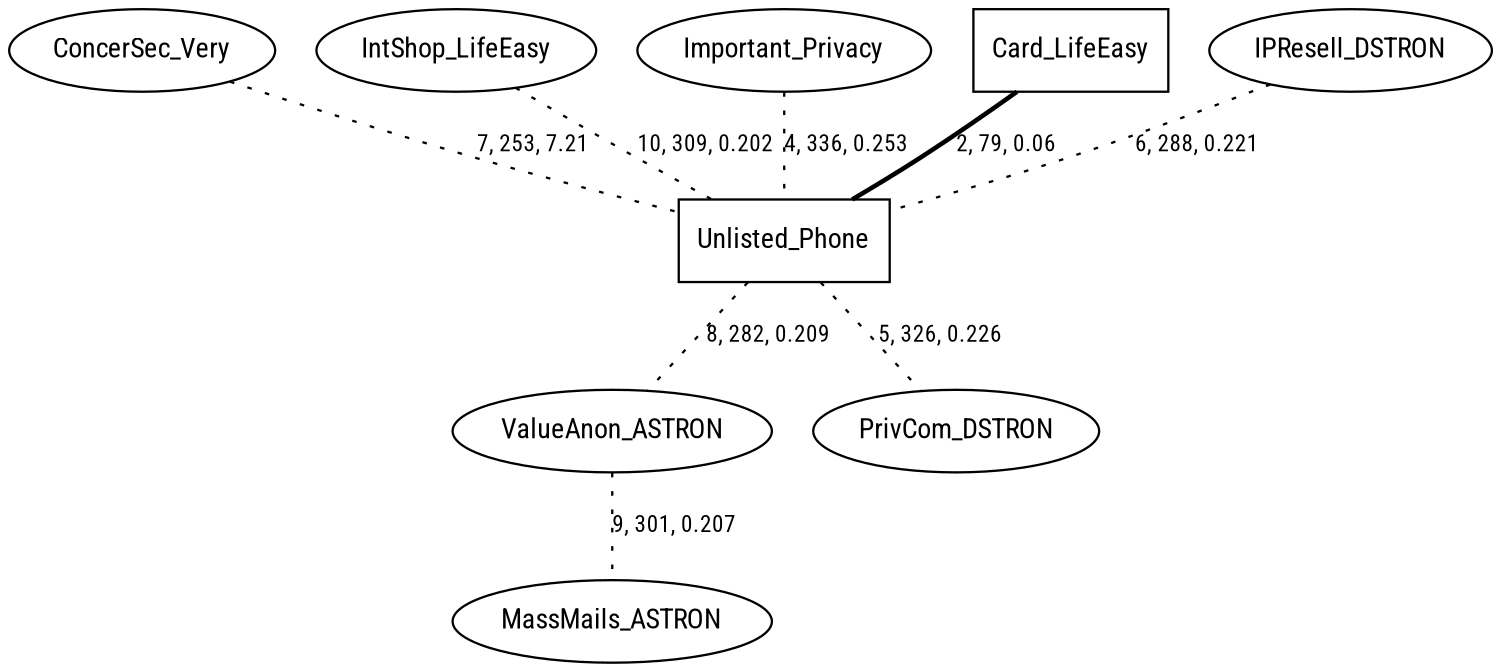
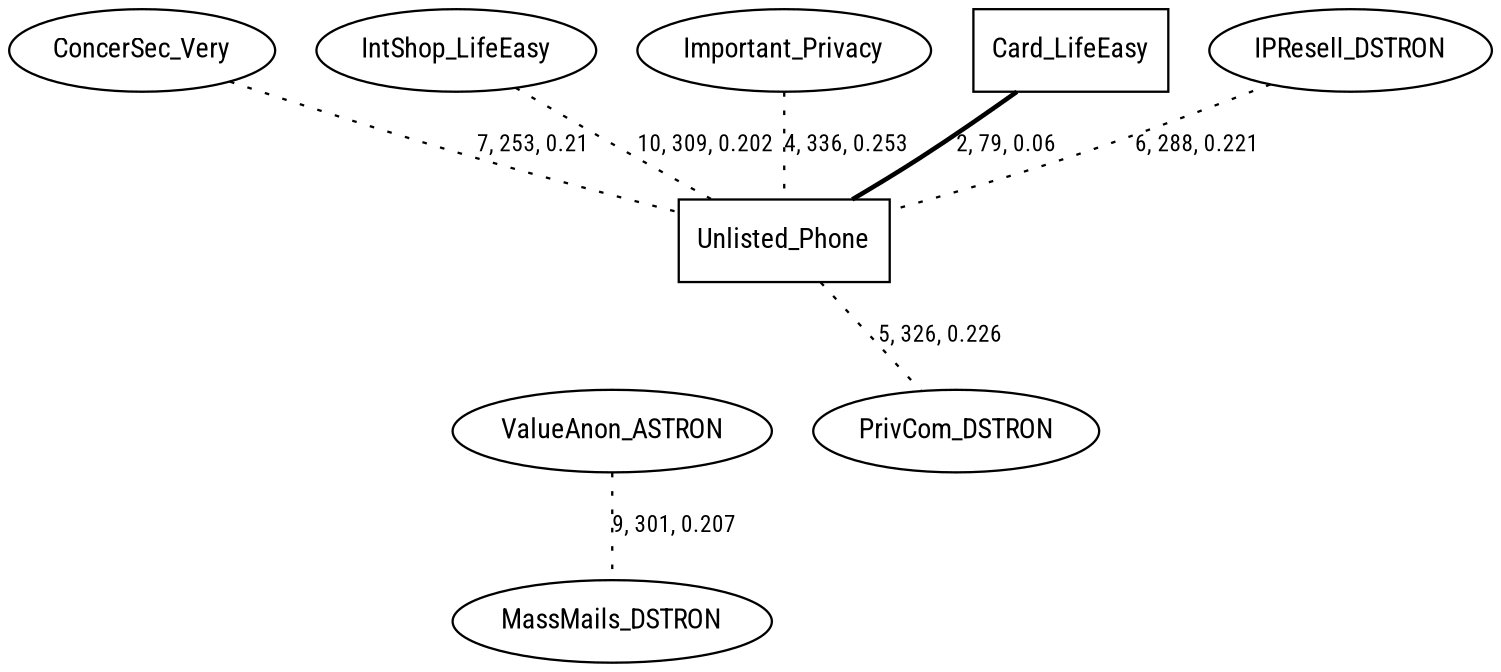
  graph {
    fontname="Roboto Condensed"
    node [fontname="Roboto Condensed" fontsize=12]
    edge [fontname="Roboto Condensed" fontsize=10 style=dotted]
-   n1 [label=MassMails_ASTRON]
+   n1 [label=MassMails_DSTRON]
    n2 [label=ConcerSec_Very]
    n3 [label=Unlisted_Phone shape=box]
    n4 [label=ValueAnon_ASTRON]
    n5 [label=PrivCom_DSTRON]
    n6 [label=IntShop_LifeEasy]
    n7 [label=Important_Privacy]
    n8 [label=Card_LifeEasy shape=box]
    n9 [label=IPResell_DSTRON]
-   n2 -- n3 [label="7, 253, 7.21"]
-   n3 -- n4 [label="8, 282, 0.209"]
+   n2 -- n3 [label="7, 253, 0.21"]
    n3 -- n5 [label="5, 326, 0.226"]
    n4 -- n1 [label="9, 301, 0.207"]
    n6 -- n3 [label="10, 309, 0.202"]
    n7 -- n3 [label="4, 336, 0.253"]
    n8 -- n3 [label="2, 79, 0.06" style=bold]
    n9 -- n3 [label="6, 288, 0.221"]
  }
